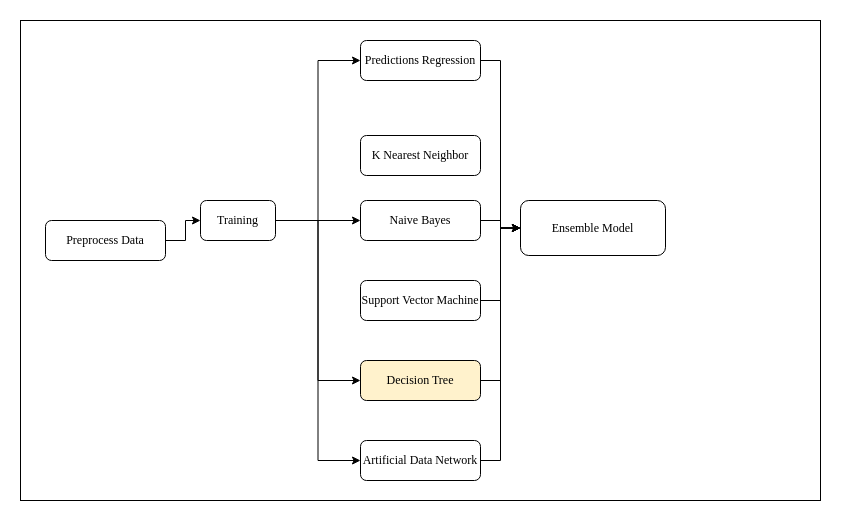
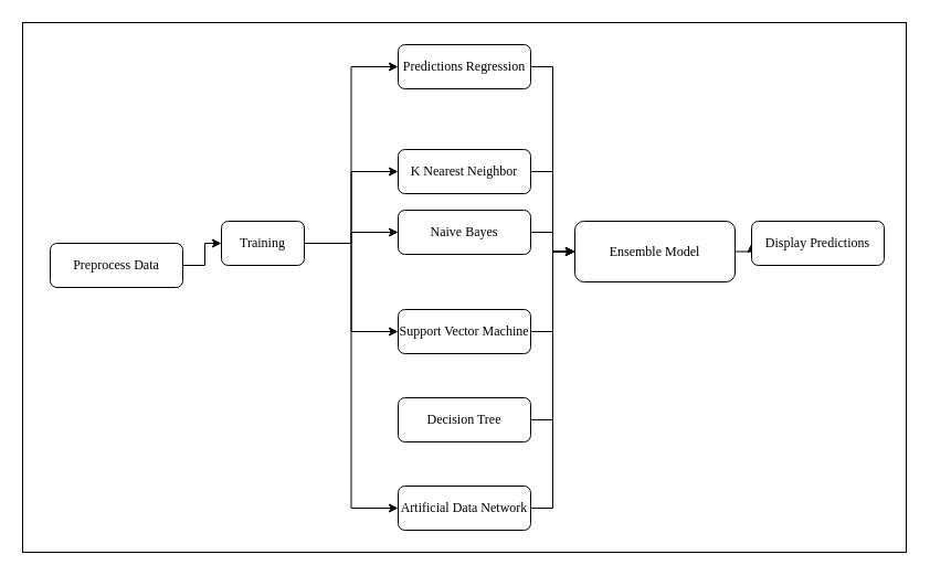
  <mxCell id="0" />
  <mxCell id="1" parent="0" />
  <mxCell id="2" value="" style="rounded=0;whiteSpace=wrap;html=1;" vertex="1" parent="1"><mxGeometry x="20" y="20" width="800" height="480" as="geometry" /></mxCell>
  <mxCell id="3" style="edgeStyle=orthogonalEdgeStyle;rounded=0;orthogonalLoop=1;jettySize=auto;html=1;exitX=1;exitY=0.5;exitDx=0;exitDy=0;entryX=0;entryY=0.5;entryDx=0;entryDy=0;fontFamily=Times New Roman;" edge="1" parent="1" source="4" target="11"><mxGeometry relative="1" as="geometry" /></mxCell>
  <mxCell id="4" value="Preprocess Data" style="rounded=1;whiteSpace=wrap;html=1;fontFamily=Times New Roman;" vertex="1" parent="1"><mxGeometry x="45" y="220" width="120" height="40" as="geometry" /></mxCell>
  <mxCell id="5" style="edgeStyle=orthogonalEdgeStyle;rounded=0;orthogonalLoop=1;jettySize=auto;html=1;exitX=1;exitY=0.5;exitDx=0;exitDy=0;entryX=0;entryY=0.5;entryDx=0;entryDy=0;fontFamily=Times New Roman;" edge="1" parent="1" source="11" target="17"><mxGeometry relative="1" as="geometry" /></mxCell>
  <mxCell id="6" style="edgeStyle=orthogonalEdgeStyle;rounded=0;orthogonalLoop=1;jettySize=auto;html=1;exitX=1;exitY=0.5;exitDx=0;exitDy=0;entryX=0;entryY=0.5;entryDx=0;entryDy=0;fontFamily=Times New Roman;" edge="1" parent="1" source="11" target="19"><mxGeometry relative="1" as="geometry" /></mxCell>
- <mxCell id="9" style="edgeStyle=orthogonalEdgeStyle;rounded=0;orthogonalLoop=1;jettySize=auto;html=1;exitX=1;exitY=0.5;exitDx=0;exitDy=0;entryX=0;entryY=0.5;entryDx=0;entryDy=0;fontFamily=Times New Roman;" edge="1" parent="1" source="11" target="24"><mxGeometry relative="1" as="geometry" /></mxCell>
+ <mxCell id="7" style="edgeStyle=orthogonalEdgeStyle;rounded=0;orthogonalLoop=1;jettySize=auto;html=1;exitX=1;exitY=0.5;exitDx=0;exitDy=0;entryX=0;entryY=0.5;entryDx=0;entryDy=0;fontFamily=Times New Roman;" edge="1" parent="1" source="11" target="15"><mxGeometry relative="1" as="geometry" /></mxCell>
+ <mxCell id="8" style="edgeStyle=orthogonalEdgeStyle;rounded=0;orthogonalLoop=1;jettySize=auto;html=1;exitX=1;exitY=0.5;exitDx=0;exitDy=0;entryX=0;entryY=0.5;entryDx=0;entryDy=0;fontFamily=Times New Roman;" edge="1" parent="1" source="11" target="13"><mxGeometry relative="1" as="geometry" /></mxCell>
  <mxCell id="10" style="edgeStyle=orthogonalEdgeStyle;rounded=0;orthogonalLoop=1;jettySize=auto;html=1;exitX=1;exitY=0.5;exitDx=0;exitDy=0;entryX=0;entryY=0.5;entryDx=0;entryDy=0;fontFamily=Times New Roman;" edge="1" parent="1" source="11" target="26"><mxGeometry relative="1" as="geometry" /></mxCell>
  <mxCell id="11" value="Training" style="rounded=1;whiteSpace=wrap;html=1;fontFamily=Times New Roman;" vertex="1" parent="1"><mxGeometry x="200" y="200" width="75" height="40" as="geometry" /></mxCell>
  <mxCell id="12" style="edgeStyle=orthogonalEdgeStyle;rounded=0;orthogonalLoop=1;jettySize=auto;html=1;exitX=1;exitY=0.5;exitDx=0;exitDy=0;entryX=0;entryY=0.5;entryDx=0;entryDy=0;fontFamily=Times New Roman;" edge="1" parent="1" source="13" target="21"><mxGeometry relative="1" as="geometry" /></mxCell>
  <mxCell id="13" value="Support Vector Machine" style="rounded=1;whiteSpace=wrap;html=1;fontFamily=Times New Roman;" vertex="1" parent="1"><mxGeometry x="360" y="280" width="120" height="40" as="geometry" /></mxCell>
+ <mxCell id="14" style="edgeStyle=orthogonalEdgeStyle;rounded=0;orthogonalLoop=1;jettySize=auto;html=1;exitX=1;exitY=0.5;exitDx=0;exitDy=0;entryX=0;entryY=0.5;entryDx=0;entryDy=0;fontFamily=Times New Roman;" edge="1" parent="1" source="15" target="21"><mxGeometry relative="1" as="geometry" /></mxCell>
  <mxCell id="15" value="K Nearest Neighbor" style="rounded=1;whiteSpace=wrap;html=1;fontFamily=Times New Roman;" vertex="1" parent="1"><mxGeometry x="360" y="135" width="120" height="40" as="geometry" /></mxCell>
  <mxCell id="16" style="edgeStyle=orthogonalEdgeStyle;rounded=0;orthogonalLoop=1;jettySize=auto;html=1;exitX=1;exitY=0.5;exitDx=0;exitDy=0;entryX=0;entryY=0.5;entryDx=0;entryDy=0;fontFamily=Times New Roman;" edge="1" parent="1" source="17" target="21"><mxGeometry relative="1" as="geometry" /></mxCell>
- <mxCell id="17" value="Naive Bayes" style="rounded=1;whiteSpace=wrap;html=1;fontFamily=Times New Roman;" vertex="1" parent="1"><mxGeometry x="360" y="200" width="120" height="40" as="geometry" /></mxCell>
+ <mxCell id="17" value="Naive Bayes" style="rounded=1;whiteSpace=wrap;html=1;fontFamily=Times New Roman;" vertex="1" parent="1"><mxGeometry x="360" y="190" width="120" height="40" as="geometry" /></mxCell>
  <mxCell id="18" style="edgeStyle=orthogonalEdgeStyle;rounded=0;orthogonalLoop=1;jettySize=auto;html=1;exitX=1;exitY=0.5;exitDx=0;exitDy=0;entryX=0;entryY=0.5;entryDx=0;entryDy=0;fontFamily=Times New Roman;" edge="1" parent="1" source="19" target="21"><mxGeometry relative="1" as="geometry" /></mxCell>
  <mxCell id="19" value="Predictions Regression" style="rounded=1;whiteSpace=wrap;html=1;fontFamily=Times New Roman;" vertex="1" parent="1"><mxGeometry x="360" y="40" width="120" height="40" as="geometry" /></mxCell>
+ <mxCell id="20" style="edgeStyle=orthogonalEdgeStyle;rounded=0;orthogonalLoop=1;jettySize=auto;html=1;exitX=1;exitY=0.5;exitDx=0;exitDy=0;entryX=0;entryY=0.5;entryDx=0;entryDy=0;fontFamily=Times New Roman;" edge="1" parent="1" source="21" target="22"><mxGeometry relative="1" as="geometry" /></mxCell>
  <mxCell id="21" value="Ensemble Model" style="rounded=1;whiteSpace=wrap;html=1;fontFamily=Times New Roman;" vertex="1" parent="1"><mxGeometry x="520" y="200" width="145" height="55" as="geometry" /></mxCell>
+ <mxCell id="22" value="Display Predictions" style="rounded=1;whiteSpace=wrap;html=1;fontFamily=Times New Roman;" vertex="1" parent="1"><mxGeometry x="680" y="200" width="120" height="40" as="geometry" /></mxCell>
  <mxCell id="23" style="edgeStyle=orthogonalEdgeStyle;rounded=0;orthogonalLoop=1;jettySize=auto;html=1;exitX=1;exitY=0.5;exitDx=0;exitDy=0;entryX=0;entryY=0.5;entryDx=0;entryDy=0;fontFamily=Times New Roman;" edge="1" parent="1" source="24" target="21"><mxGeometry relative="1" as="geometry" /></mxCell>
- <mxCell id="24" value="Decision Tree" style="rounded=1;whiteSpace=wrap;html=1;fontFamily=Times New Roman;fillColor=#fff2cc;" vertex="1" parent="1"><mxGeometry x="360" y="360" width="120" height="40" as="geometry" /></mxCell>
+ <mxCell id="24" value="Decision Tree" style="rounded=1;whiteSpace=wrap;html=1;fontFamily=Times New Roman;" vertex="1" parent="1"><mxGeometry x="360" y="360" width="120" height="40" as="geometry" /></mxCell>
  <mxCell id="25" style="edgeStyle=orthogonalEdgeStyle;rounded=0;orthogonalLoop=1;jettySize=auto;html=1;exitX=1;exitY=0.5;exitDx=0;exitDy=0;entryX=0;entryY=0.5;entryDx=0;entryDy=0;fontFamily=Times New Roman;" edge="1" parent="1" source="26" target="21"><mxGeometry relative="1" as="geometry" /></mxCell>
  <mxCell id="26" value="Artificial Data Network" style="rounded=1;whiteSpace=wrap;html=1;fontFamily=Times New Roman;" vertex="1" parent="1"><mxGeometry x="360" y="440" width="120" height="40" as="geometry" /></mxCell>
